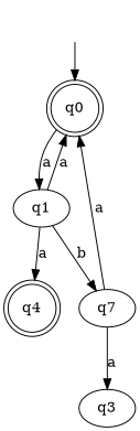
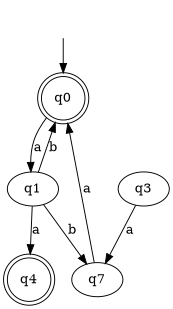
  digraph {
    edge [weight=a]
    "" [shape=none]
    q0 [shape=doublecircle]
    q1
    q4 [shape=doublecircle]
    n5 [label=q7]
    q3
    "" -> q0 [weight=""]
    q0 -> q1 [label=a]
-   q1 -> q0 [label=a weight=b]
+   q1 -> q0 [label=b weight=b]
    q1 -> q4 [label=a]
    q1 -> n5 [label=b weight=b]
    n5 -> q0 [label=a]
-   n5 -> q3 [label=a]
+   q3 -> n5 [label=a]
  }
